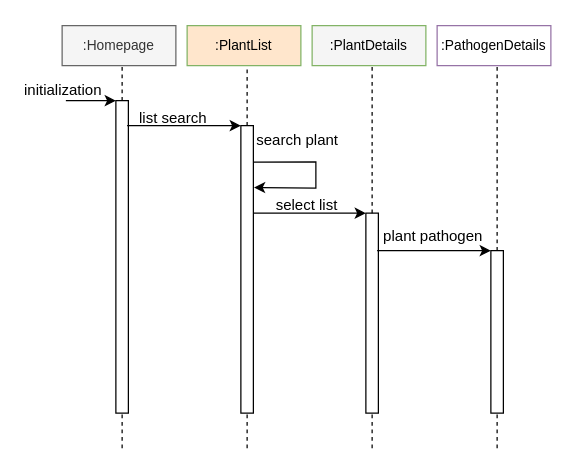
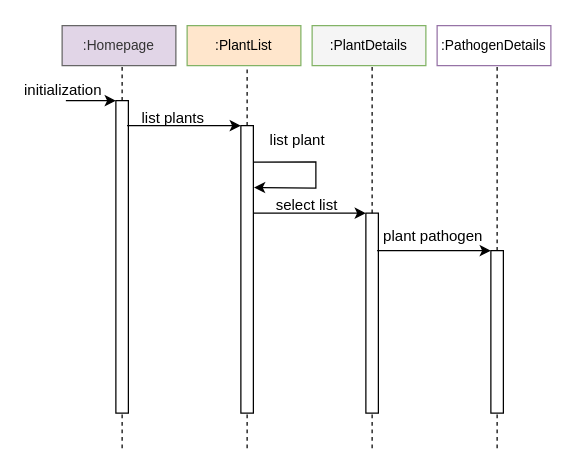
  <mxCell id="0" />
  <mxCell id="1" parent="0" />
  <mxCell id="2" value="" style="rounded=0;whiteSpace=wrap;html=1;" vertex="1" parent="1"><mxGeometry x="92" y="80" width="10" height="250" as="geometry" /></mxCell>
  <mxCell id="3" value="" style="endArrow=classic;html=1;rounded=0;entryX=0;entryY=0;entryDx=0;entryDy=0;" edge="1" parent="1" target="2"><mxGeometry width="50" height="50" relative="1" as="geometry"><mxPoint x="52" y="80" as="sourcePoint" /><mxPoint x="222" y="140" as="targetPoint" /></mxGeometry></mxCell>
  <mxCell id="4" value="" style="endArrow=none;dashed=1;html=1;rounded=0;exitX=0.5;exitY=0;exitDx=0;exitDy=0;" edge="1" parent="1" source="2"><mxGeometry width="50" height="50" relative="1" as="geometry"><mxPoint x="172" y="190" as="sourcePoint" /><mxPoint x="97" y="50" as="targetPoint" /></mxGeometry></mxCell>
- <mxCell id="5" value="&lt;font style=&quot;font-size: 11px;&quot;&gt;:Homepage&lt;/font&gt;" style="rounded=0;whiteSpace=wrap;html=1;fillColor=#f5f5f5;fontColor=#333333;strokeColor=#666666;" vertex="1" parent="1"><mxGeometry x="49" y="20" width="91" height="32" as="geometry" /></mxCell>
+ <mxCell id="5" value="&lt;font style=&quot;font-size: 11px;&quot;&gt;:Homepage&lt;/font&gt;" style="rounded=0;whiteSpace=wrap;html=1;fillColor=#e1d5e7;fontColor=#333333;strokeColor=#666666;" vertex="1" parent="1"><mxGeometry x="49" y="20" width="91" height="32" as="geometry" /></mxCell>
  <mxCell id="6" value="initialization" style="text;html=1;strokeColor=none;fillColor=none;align=center;verticalAlign=middle;whiteSpace=wrap;rounded=0;" vertex="1" parent="1"><mxGeometry x="20" y="57" width="60" height="30" as="geometry" /></mxCell>
  <mxCell id="7" value="" style="endArrow=none;dashed=1;html=1;rounded=0;exitX=0.5;exitY=0;exitDx=0;exitDy=0;" edge="1" parent="1"><mxGeometry width="50" height="50" relative="1" as="geometry"><mxPoint x="97" y="358" as="sourcePoint" /><mxPoint x="97" y="328" as="targetPoint" /></mxGeometry></mxCell>
  <mxCell id="8" value="" style="rounded=0;whiteSpace=wrap;html=1;" vertex="1" parent="1"><mxGeometry x="192" y="100" width="10" height="230" as="geometry" /></mxCell>
  <mxCell id="9" value="" style="endArrow=classic;html=1;rounded=0;" edge="1" parent="1"><mxGeometry width="50" height="50" relative="1" as="geometry"><mxPoint x="101" y="100" as="sourcePoint" /><mxPoint x="192" y="100" as="targetPoint" /></mxGeometry></mxCell>
  <mxCell id="10" value="" style="endArrow=none;dashed=1;html=1;rounded=0;exitX=0.5;exitY=0;exitDx=0;exitDy=0;" edge="1" parent="1" source="8"><mxGeometry width="50" height="50" relative="1" as="geometry"><mxPoint x="272" y="190" as="sourcePoint" /><mxPoint x="197" y="50" as="targetPoint" /></mxGeometry></mxCell>
  <mxCell id="11" value="&lt;font style=&quot;font-size: 11px;&quot;&gt;:PlantList&lt;/font&gt;" style="rounded=0;whiteSpace=wrap;html=1;fillColor=#ffe6cc;strokeColor=#82b366;" vertex="1" parent="1"><mxGeometry x="149" y="20" width="91" height="32" as="geometry" /></mxCell>
  <mxCell id="12" value="" style="endArrow=none;dashed=1;html=1;rounded=0;exitX=0.5;exitY=0;exitDx=0;exitDy=0;" edge="1" parent="1"><mxGeometry width="50" height="50" relative="1" as="geometry"><mxPoint x="197" y="358" as="sourcePoint" /><mxPoint x="197" y="328" as="targetPoint" /></mxGeometry></mxCell>
- <mxCell id="13" value="list search" style="text;html=1;strokeColor=none;fillColor=none;align=center;verticalAlign=middle;whiteSpace=wrap;rounded=0;" vertex="1" parent="1"><mxGeometry x="108" y="79" width="60" height="30" as="geometry" /></mxCell>
+ <mxCell id="13" value="list plants" style="text;html=1;strokeColor=none;fillColor=none;align=center;verticalAlign=middle;whiteSpace=wrap;rounded=0;" vertex="1" parent="1"><mxGeometry x="108" y="79" width="60" height="30" as="geometry" /></mxCell>
  <mxCell id="14" value="" style="endArrow=classic;html=1;rounded=0;entryX=1.049;entryY=0.215;entryDx=0;entryDy=0;entryPerimeter=0;exitX=1.019;exitY=0.127;exitDx=0;exitDy=0;exitPerimeter=0;" edge="1" parent="1" source="8" target="8"><mxGeometry width="50" height="50" relative="1" as="geometry"><mxPoint x="202" y="119" as="sourcePoint" /><mxPoint x="253" y="159" as="targetPoint" /><Array as="points"><mxPoint x="252" y="129" /><mxPoint x="252" y="150" /></Array></mxGeometry></mxCell>
- <mxCell id="15" value="search plant" style="text;html=1;strokeColor=none;fillColor=none;align=center;verticalAlign=middle;whiteSpace=wrap;rounded=0;" vertex="1" parent="1"><mxGeometry x="203" y="97" width="69" height="30" as="geometry" /></mxCell>
+ <mxCell id="15" value="list plant" style="text;html=1;strokeColor=none;fillColor=none;align=center;verticalAlign=middle;whiteSpace=wrap;rounded=0;" vertex="1" parent="1"><mxGeometry x="203" y="97" width="69" height="30" as="geometry" /></mxCell>
  <mxCell id="16" value="" style="rounded=0;whiteSpace=wrap;html=1;" vertex="1" parent="1"><mxGeometry x="292" y="170" width="10" height="160" as="geometry" /></mxCell>
  <mxCell id="17" value="" style="endArrow=classic;html=1;rounded=0;" edge="1" parent="1"><mxGeometry width="50" height="50" relative="1" as="geometry"><mxPoint x="202" y="170" as="sourcePoint" /><mxPoint x="292" y="170" as="targetPoint" /></mxGeometry></mxCell>
  <mxCell id="18" value="" style="endArrow=none;dashed=1;html=1;rounded=0;exitX=0.5;exitY=0;exitDx=0;exitDy=0;" edge="1" parent="1" source="16"><mxGeometry width="50" height="50" relative="1" as="geometry"><mxPoint x="372" y="190" as="sourcePoint" /><mxPoint x="297" y="50" as="targetPoint" /></mxGeometry></mxCell>
  <mxCell id="19" value="&lt;font style=&quot;font-size: 11px;&quot;&gt;:PlantDetails&lt;/font&gt;" style="rounded=0;whiteSpace=wrap;html=1;fillColor=#f5f5f5;strokeColor=#82b366;" vertex="1" parent="1"><mxGeometry x="249" y="20" width="91" height="32" as="geometry" /></mxCell>
  <mxCell id="20" value="" style="endArrow=none;dashed=1;html=1;rounded=0;exitX=0.5;exitY=0;exitDx=0;exitDy=0;" edge="1" parent="1"><mxGeometry width="50" height="50" relative="1" as="geometry"><mxPoint x="297" y="358" as="sourcePoint" /><mxPoint x="297" y="328" as="targetPoint" /></mxGeometry></mxCell>
  <mxCell id="21" value="select list" style="text;html=1;strokeColor=none;fillColor=none;align=center;verticalAlign=middle;whiteSpace=wrap;rounded=0;" vertex="1" parent="1"><mxGeometry x="208" y="149" width="74" height="30" as="geometry" /></mxCell>
  <mxCell id="22" value="" style="rounded=0;whiteSpace=wrap;html=1;" vertex="1" parent="1"><mxGeometry x="392" y="200" width="10" height="130" as="geometry" /></mxCell>
  <mxCell id="23" value="" style="endArrow=classic;html=1;rounded=0;" edge="1" parent="1"><mxGeometry width="50" height="50" relative="1" as="geometry"><mxPoint x="301" y="200" as="sourcePoint" /><mxPoint x="392" y="200" as="targetPoint" /></mxGeometry></mxCell>
  <mxCell id="24" value="" style="endArrow=none;dashed=1;html=1;rounded=0;exitX=0.5;exitY=0;exitDx=0;exitDy=0;" edge="1" parent="1" source="22"><mxGeometry width="50" height="50" relative="1" as="geometry"><mxPoint x="472" y="190" as="sourcePoint" /><mxPoint x="397" y="50" as="targetPoint" /></mxGeometry></mxCell>
  <mxCell id="25" value="&lt;font style=&quot;font-size: 11px;&quot;&gt;:PathogenDetails&lt;/font&gt;" style="rounded=0;whiteSpace=wrap;html=1;fillColor=#ffffff;strokeColor=#9673a6;" vertex="1" parent="1"><mxGeometry x="349" y="20" width="91" height="32" as="geometry" /></mxCell>
  <mxCell id="26" value="" style="endArrow=none;dashed=1;html=1;rounded=0;exitX=0.5;exitY=0;exitDx=0;exitDy=0;" edge="1" parent="1"><mxGeometry width="50" height="50" relative="1" as="geometry"><mxPoint x="397" y="358" as="sourcePoint" /><mxPoint x="397" y="328" as="targetPoint" /></mxGeometry></mxCell>
  <mxCell id="27" value="plant pathogen" style="text;html=1;strokeColor=none;fillColor=none;align=center;verticalAlign=middle;whiteSpace=wrap;rounded=0;" vertex="1" parent="1"><mxGeometry x="299" y="174" width="94" height="30" as="geometry" /></mxCell>
